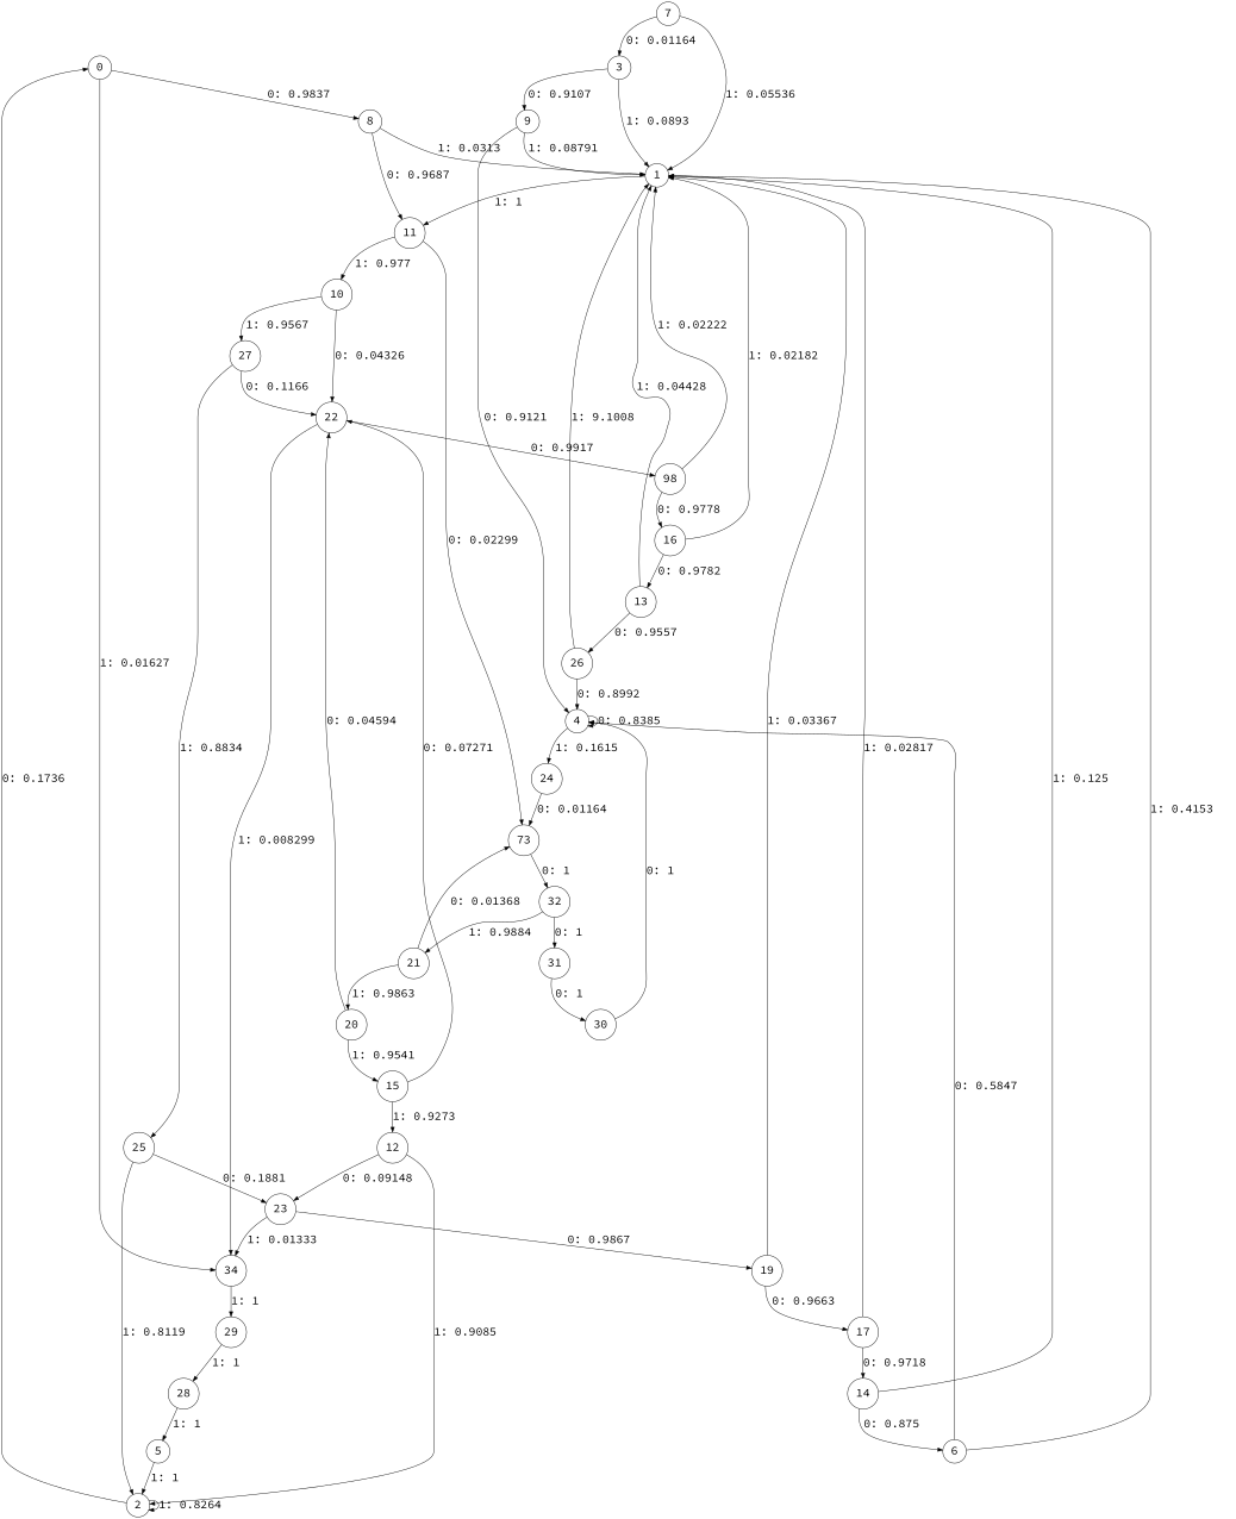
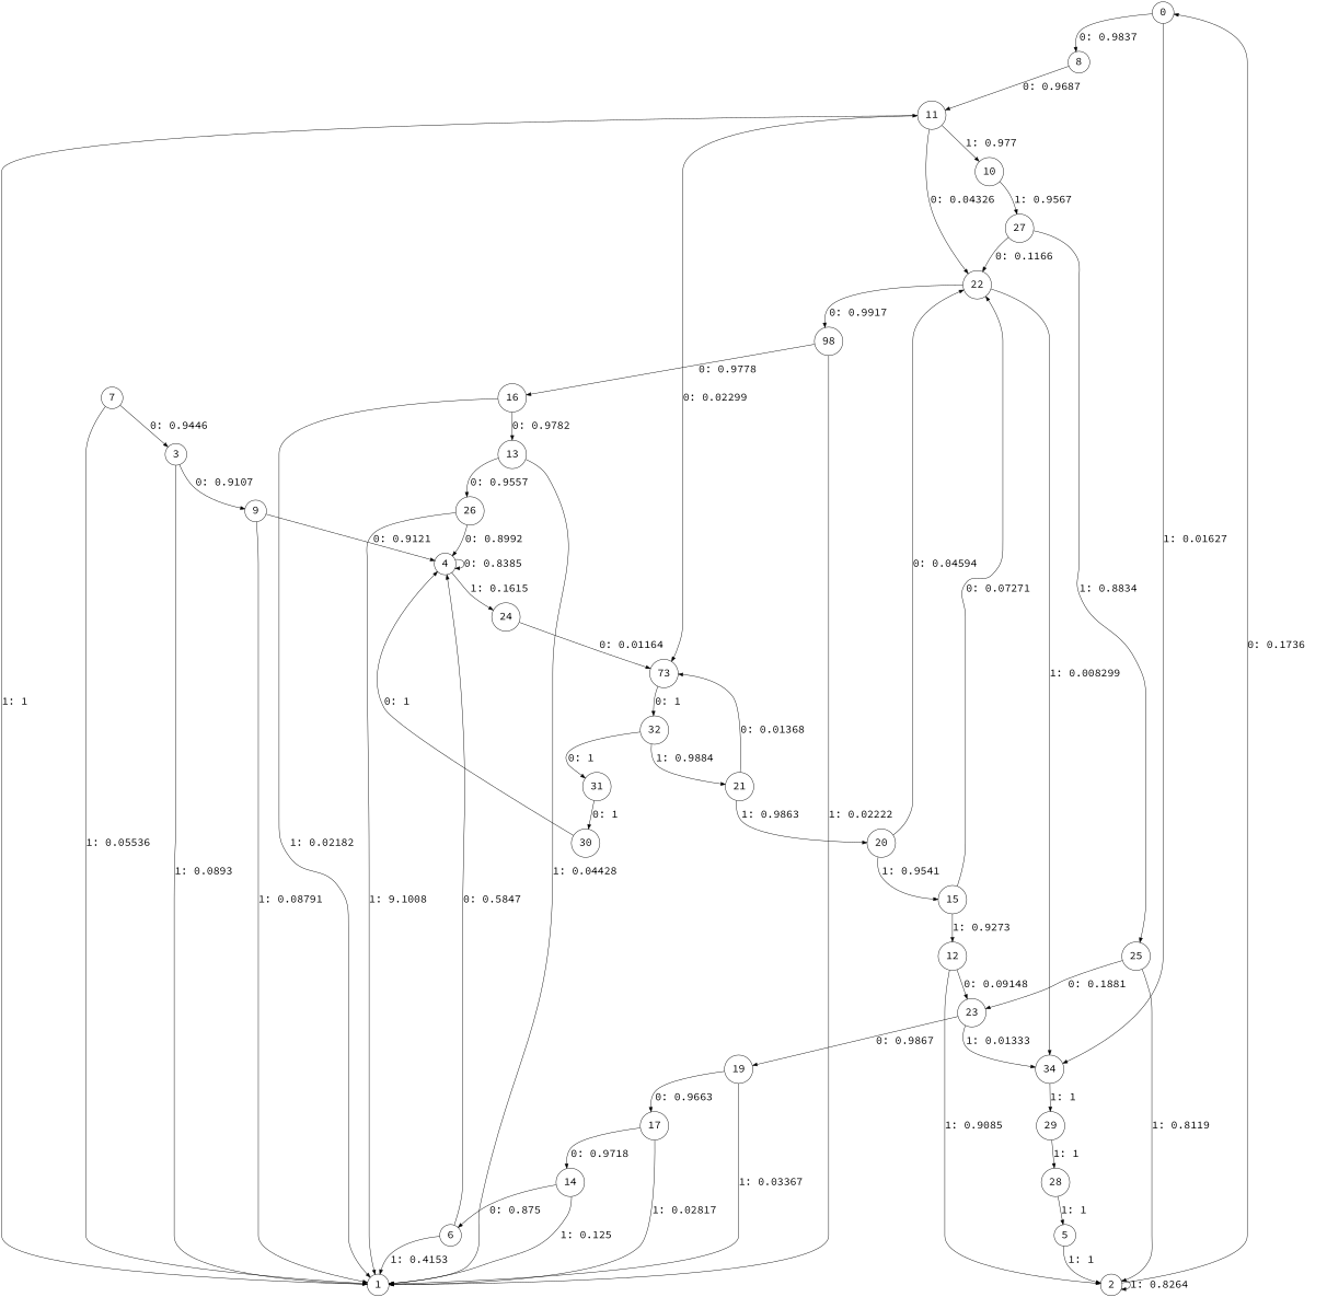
  digraph {
    fontname="Source Code Pro"
    node [fontname="Source Code Pro" fontsize=24 shape=circle]
    edge [fontname="Source Code Pro" fontsize=24]
    0
    8
    34
    1
    11
    29
    7
    3
    28
    10
    n11 [label=73]
    22
    27
    32
    2
    9
    4
    24
    21
    20
    5
    6
    n23 [label=98]
    25
    16
    23
    31
    12
    19
    17
    13
    26
    14
    15
    30
    0 -> 8 [label="0: 0.9837   "]
    0 -> 34 [label="1: 0.01627  "]
-   8 -> 1 [label="1: 0.0313   "]
    8 -> 11 [label="0: 0.9687   "]
    34 -> 29 [label="1: 1        "]
    1 -> 11 [label="1: 1        "]
    11 -> 10 [label="1: 0.977    "]
    11 -> n11 [label="0: 0.02299  "]
    29 -> 28 [label="1: 1        "]
    7 -> 1 [label="1: 0.05536  "]
-   7 -> 3 [label="0: 0.01164  "]
+   7 -> 3 [label="0: 0.9446   "]
    3 -> 1 [label="1: 0.0893   "]
    3 -> 9 [label="0: 0.9107   "]
    28 -> 5 [label="1: 1        "]
-   10 -> 22 [label="0: 0.04326  "]
+   11 -> 22 [label="0: 0.04326  "]
    10 -> 27 [label="1: 0.9567   "]
    n11 -> 32 [label="0: 1        "]
    22 -> 34 [label="1: 0.008299  "]
    22 -> n23 [label="0: 0.9917   "]
    27 -> 22 [label="0: 0.1166   "]
    27 -> 25 [label="1: 0.8834   "]
    32 -> 21 [label="1: 0.9884   "]
    32 -> 31 [label="0: 1        "]
    2 -> 0 [label="0: 0.1736   "]
    2 -> 2 [label="1: 0.8264   "]
    9 -> 1 [label="1: 0.08791  "]
    9 -> 4 [label="0: 0.9121   "]
    4 -> 4 [label="0: 0.8385   "]
    4 -> 24 [label="1: 0.1615   "]
    24 -> n11 [label="0: 0.01164  "]
    21 -> n11 [label="0: 0.01368  "]
    21 -> 20 [label="1: 0.9863   "]
    20 -> 22 [label="0: 0.04594  "]
    20 -> 15 [label="1: 0.9541   "]
    5 -> 2 [label="1: 1        "]
    6 -> 1 [label="1: 0.4153   "]
    6 -> 4 [label="0: 0.5847   "]
    n23 -> 1 [label="1: 0.02222  "]
    n23 -> 16 [label="0: 0.9778   "]
    25 -> 2 [label="1: 0.8119   "]
    25 -> 23 [label="0: 0.1881   "]
    16 -> 1 [label="1: 0.02182  "]
    16 -> 13 [label="0: 0.9782   "]
    23 -> 34 [label="1: 0.01333  "]
    23 -> 19 [label="0: 0.9867   "]
    31 -> 30 [label="0: 1        "]
    12 -> 2 [label="1: 0.9085   "]
    12 -> 23 [label="0: 0.09148  "]
    19 -> 1 [label="1: 0.03367  "]
    19 -> 17 [label="0: 0.9663   "]
    17 -> 1 [label="1: 0.02817  "]
    17 -> 14 [label="0: 0.9718   "]
    13 -> 1 [label="1: 0.04428  "]
    13 -> 26 [label="0: 0.9557   "]
    26 -> 1 [label="1: 9.1008   "]
    26 -> 4 [label="0: 0.8992   "]
    14 -> 1 [label="1: 0.125    "]
    14 -> 6 [label="0: 0.875    "]
    15 -> 22 [label="0: 0.07271  "]
    15 -> 12 [label="1: 0.9273   "]
    30 -> 4 [label="0: 1        "]
  }
